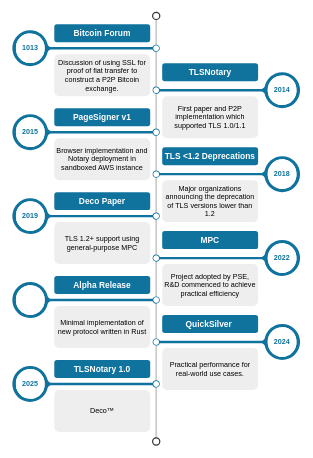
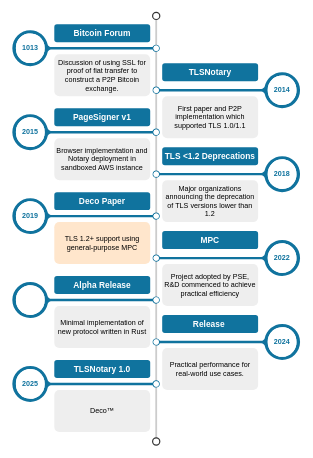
  <mxCell id="0" />
  <mxCell id="1" parent="0" />
  <mxCell id="2" value="" style="endArrow=none;html=1;strokeWidth=3;strokeColor=#CCCCCC;labelBackgroundColor=none;fontSize=16;rounded=0;exitX=0.5;exitY=1;exitDx=0;exitDy=0;entryX=0.5;entryY=0;entryDx=0;entryDy=0;" edge="1" parent="1" source="3" target="28"><mxGeometry relative="1" as="geometry"><mxPoint x="260" y="440" as="sourcePoint" /><mxPoint x="260" y="918" as="targetPoint" /></mxGeometry></mxCell>
  <mxCell id="3" value="" style="ellipse;whiteSpace=wrap;html=1;aspect=fixed;shadow=0;fillColor=none;strokeColor=#333333;fontSize=16;align=center;strokeWidth=2;" vertex="1" parent="1"><mxGeometry x="254" y="20" width="12" height="12" as="geometry" /></mxCell>
  <mxCell id="4" value="" style="verticalLabelPosition=middle;verticalAlign=middle;html=1;shape=mxgraph.infographic.circularCallout2;dy=15;strokeColor=#10739E;labelPosition=center;align=center;fontColor=#10739E;fontStyle=1;fontSize=24;shadow=0;direction=north;" vertex="1" parent="1"><mxGeometry x="20" y="50" width="246" height="60" as="geometry" /></mxCell>
  <mxCell id="5" value="" style="verticalLabelPosition=middle;verticalAlign=middle;html=1;shape=mxgraph.infographic.circularCallout2;dy=15;strokeColor=#10739E;labelPosition=center;align=center;fontColor=#F2931E;fontStyle=1;fontSize=24;shadow=0;direction=north;flipH=1;" vertex="1" parent="1"><mxGeometry x="254" y="120" width="246" height="60" as="geometry" /></mxCell>
  <mxCell id="6" value="Bitcoin Forum" style="fillColor=#10739E;strokecolor=none;rounded=1;fontColor=#FFFFFF;strokeColor=none;fontStyle=1;fontSize=14;whiteSpace=wrap;html=1;" vertex="1" parent="1"><mxGeometry x="90" y="40" width="160" height="30" as="geometry" /></mxCell>
  <mxCell id="7" value="TLSNotary" style="fillColor=#10739E;strokecolor=none;rounded=1;fontColor=#FFFFFF;strokeColor=none;fontStyle=1;fontSize=14;whiteSpace=wrap;html=1;" vertex="1" parent="1"><mxGeometry x="270" y="105" width="160" height="30" as="geometry" /></mxCell>
  <mxCell id="8" value="Discussion of using SSL for proof of fiat transfer to construct a P2P Bitcoin exchange." style="rounded=1;strokeColor=none;fillColor=#EEEEEE;align=center;arcSize=12;verticalAlign=middle;whiteSpace=wrap;fontSize=12;" vertex="1" parent="1"><mxGeometry x="90" y="90" width="160" height="70" as="geometry" /></mxCell>
  <mxCell id="9" value="First paper and P2P implementation which supported TLS 1.0/1.1" style="rounded=1;strokeColor=none;fillColor=#EEEEEE;align=center;arcSize=12;verticalAlign=middle;fontSize=12;whiteSpace=wrap;" vertex="1" parent="1"><mxGeometry x="270" y="160" width="160" height="70" as="geometry" /></mxCell>
  <mxCell id="10" value="" style="verticalLabelPosition=middle;verticalAlign=middle;html=1;shape=mxgraph.infographic.circularCallout2;dy=15;strokeColor=#10739E;labelPosition=center;align=center;fontColor=#10739E;fontStyle=1;fontSize=24;shadow=0;direction=north;" vertex="1" parent="1"><mxGeometry x="20" y="190" width="246" height="60" as="geometry" /></mxCell>
  <mxCell id="11" value="" style="verticalLabelPosition=middle;verticalAlign=middle;html=1;shape=mxgraph.infographic.circularCallout2;dy=15;strokeColor=#10739E;labelPosition=center;align=center;fontColor=#F2931E;fontStyle=1;fontSize=24;shadow=0;direction=north;flipH=1;" vertex="1" parent="1"><mxGeometry x="254" y="260" width="246" height="60" as="geometry" /></mxCell>
  <mxCell id="12" value="PageSigner v1" style="fillColor=#10739E;strokecolor=none;rounded=1;fontColor=#FFFFFF;strokeColor=none;fontStyle=1;fontSize=14;whiteSpace=wrap;html=1;" vertex="1" parent="1"><mxGeometry x="90" y="180" width="160" height="30" as="geometry" /></mxCell>
  <mxCell id="13" value="TLS &amp;lt;1.2 Deprecations" style="fillColor=#10739E;strokecolor=none;rounded=1;fontColor=#FFFFFF;strokeColor=none;fontStyle=1;fontSize=14;whiteSpace=wrap;html=1;" vertex="1" parent="1"><mxGeometry x="270" y="245" width="160" height="30" as="geometry" /></mxCell>
  <mxCell id="14" value="Browser implementation and Notary deployment in sandboxed AWS instance" style="rounded=1;strokeColor=none;fillColor=#EEEEEE;align=center;arcSize=12;verticalAlign=middle;whiteSpace=wrap;fontSize=12;" vertex="1" parent="1"><mxGeometry x="90" y="230" width="160" height="70" as="geometry" /></mxCell>
  <mxCell id="15" value="Major organizations announcing the deprecation of TLS versions lower than 1.2" style="rounded=1;strokeColor=none;fillColor=#EEEEEE;align=center;arcSize=12;verticalAlign=middle;whiteSpace=wrap;fontSize=12;" vertex="1" parent="1"><mxGeometry x="270" y="300" width="160" height="70" as="geometry" /></mxCell>
  <mxCell id="16" value="" style="verticalLabelPosition=middle;verticalAlign=middle;html=1;shape=mxgraph.infographic.circularCallout2;dy=15;strokeColor=#10739E;labelPosition=center;align=center;fontColor=#10739E;fontStyle=1;fontSize=24;shadow=0;direction=north;" vertex="1" parent="1"><mxGeometry x="20" y="330" width="246" height="60" as="geometry" /></mxCell>
  <mxCell id="17" value="" style="verticalLabelPosition=middle;verticalAlign=middle;html=1;shape=mxgraph.infographic.circularCallout2;dy=15;strokeColor=#10739E;labelPosition=center;align=center;fontColor=#F2931E;fontStyle=1;fontSize=24;shadow=0;direction=north;flipH=1;" vertex="1" parent="1"><mxGeometry x="254" y="400" width="246" height="60" as="geometry" /></mxCell>
  <mxCell id="18" value="Deco Paper" style="fillColor=#10739E;strokecolor=none;rounded=1;fontColor=#FFFFFF;strokeColor=none;fontStyle=1;fontSize=14;whiteSpace=wrap;html=1;" vertex="1" parent="1"><mxGeometry x="90" y="320" width="160" height="30" as="geometry" /></mxCell>
  <mxCell id="19" value="MPC" style="fillColor=#10739E;strokecolor=none;rounded=1;fontColor=#FFFFFF;strokeColor=none;fontStyle=1;fontSize=14;whiteSpace=wrap;html=1;" vertex="1" parent="1"><mxGeometry x="270" y="385" width="160" height="30" as="geometry" /></mxCell>
- <mxCell id="20" value="TLS 1.2+ support using&#10;general-purpose MPC" style="rounded=1;strokeColor=none;fillColor=#EEEEEE;align=center;arcSize=12;verticalAlign=middle;whiteSpace=wrap;fontSize=12;" vertex="1" parent="1"><mxGeometry x="90" y="370" width="160" height="70" as="geometry" /></mxCell>
+ <mxCell id="20" value="TLS 1.2+ support using&#10;general-purpose MPC" style="rounded=1;strokeColor=none;fillColor=#ffe6cc;align=center;arcSize=12;verticalAlign=middle;whiteSpace=wrap;fontSize=12;" vertex="1" parent="1"><mxGeometry x="90" y="370" width="160" height="70" as="geometry" /></mxCell>
  <mxCell id="21" value="Project adopted by PSE, R&amp;D commenced to achieve practical efficiency" style="rounded=1;strokeColor=none;fillColor=#EEEEEE;align=center;arcSize=12;verticalAlign=middle;whiteSpace=wrap;fontSize=12;" vertex="1" parent="1"><mxGeometry x="270" y="440" width="160" height="70" as="geometry" /></mxCell>
  <mxCell id="22" value="" style="verticalLabelPosition=middle;verticalAlign=middle;html=1;shape=mxgraph.infographic.circularCallout2;dy=15;strokeColor=#10739E;labelPosition=center;align=center;fontColor=#10739E;fontStyle=1;fontSize=24;shadow=0;direction=north;" vertex="1" parent="1"><mxGeometry x="20" y="470" width="246" height="60" as="geometry" /></mxCell>
  <mxCell id="23" value="" style="verticalLabelPosition=middle;verticalAlign=middle;html=1;shape=mxgraph.infographic.circularCallout2;dy=15;strokeColor=#10739E;labelPosition=center;align=center;fontColor=#F2931E;fontStyle=1;fontSize=24;shadow=0;direction=north;flipH=1;" vertex="1" parent="1"><mxGeometry x="254" y="540" width="246" height="60" as="geometry" /></mxCell>
  <mxCell id="24" value="Alpha Release" style="fillColor=#10739E;strokecolor=none;rounded=1;fontColor=#FFFFFF;strokeColor=none;fontStyle=1;fontSize=14;whiteSpace=wrap;html=1;" vertex="1" parent="1"><mxGeometry x="90" y="460" width="160" height="30" as="geometry" /></mxCell>
- <mxCell id="25" value="QuickSilver&amp;nbsp;" style="fillColor=#10739E;strokecolor=none;rounded=1;fontColor=#FFFFFF;strokeColor=none;fontStyle=1;fontSize=14;whiteSpace=wrap;html=1;" vertex="1" parent="1"><mxGeometry x="270" y="525" width="160" height="30" as="geometry" /></mxCell>
+ <mxCell id="25" value="Release&amp;nbsp;" style="fillColor=#10739E;strokecolor=none;rounded=1;fontColor=#FFFFFF;strokeColor=none;fontStyle=1;fontSize=14;whiteSpace=wrap;html=1;" vertex="1" parent="1"><mxGeometry x="270" y="525" width="160" height="30" as="geometry" /></mxCell>
  <mxCell id="26" value="Minimal implementation of new protocol written in Rust" style="rounded=1;strokeColor=none;fillColor=#EEEEEE;align=center;arcSize=12;verticalAlign=middle;whiteSpace=wrap;fontSize=12;" vertex="1" parent="1"><mxGeometry x="90" y="510" width="160" height="70" as="geometry" /></mxCell>
  <mxCell id="27" value="Practical performance for real-world use cases." style="rounded=1;strokeColor=none;fillColor=#EEEEEE;align=center;arcSize=12;verticalAlign=middle;whiteSpace=wrap;fontSize=12;" vertex="1" parent="1"><mxGeometry x="270" y="580" width="160" height="70" as="geometry" /></mxCell>
  <mxCell id="28" value="" style="ellipse;whiteSpace=wrap;html=1;aspect=fixed;shadow=0;fillColor=none;strokeColor=#333333;fontSize=16;align=center;strokeWidth=2;" vertex="1" parent="1"><mxGeometry x="254" y="730" width="12" height="12" as="geometry" /></mxCell>
  <mxCell id="29" value="" style="verticalLabelPosition=middle;verticalAlign=middle;html=1;shape=mxgraph.infographic.circularCallout2;dy=15;strokeColor=#10739E;labelPosition=center;align=center;fontColor=#10739E;fontStyle=1;fontSize=24;shadow=0;direction=north;" vertex="1" parent="1"><mxGeometry x="20" y="610" width="246" height="60" as="geometry" /></mxCell>
  <mxCell id="30" value="TLSNotary 1.0" style="fillColor=#10739E;strokecolor=none;rounded=1;fontColor=#FFFFFF;strokeColor=none;fontStyle=1;fontSize=14;whiteSpace=wrap;html=1;" vertex="1" parent="1"><mxGeometry x="90" y="600" width="160" height="30" as="geometry" /></mxCell>
  <mxCell id="31" value="Deco™️" style="rounded=1;strokeColor=none;fillColor=#EEEEEE;align=center;arcSize=12;verticalAlign=middle;whiteSpace=wrap;fontSize=12;" vertex="1" parent="1"><mxGeometry x="90" y="650" width="160" height="70" as="geometry" /></mxCell>
  <mxCell id="32" value="&lt;div style=&quot;&quot;&gt;&lt;b style=&quot;color: rgb(16, 115, 158);&quot;&gt;1013&lt;/b&gt;&lt;/div&gt;&lt;span style=&quot;forced-color-adjust: none; color: rgb(0, 0, 0); font-family: Helvetica; font-size: 10px; font-style: normal; font-variant-ligatures: normal; font-variant-caps: normal; font-weight: 400; letter-spacing: normal; orphans: 2; text-indent: 0px; text-transform: none; widows: 2; word-spacing: 0px; -webkit-text-stroke-width: 0px; white-space: normal; background-color: rgb(236, 236, 236); text-decoration-thickness: initial; text-decoration-style: initial; text-decoration-color: initial;&quot; id=&quot;docs-internal-guid-7e40dd21-7fff-bcae-9b9d-4fc4d743fc2d&quot;&gt;&lt;/span&gt;" style="text;whiteSpace=wrap;html=1;align=center;verticalAlign=middle;" vertex="1" parent="1"><mxGeometry x="20" y="50" width="60" height="60" as="geometry" /></mxCell>
  <mxCell id="33" value="&lt;div style=&quot;&quot;&gt;&lt;b style=&quot;color: rgb(16, 115, 158);&quot;&gt;2014&lt;/b&gt;&lt;/div&gt;&lt;span style=&quot;forced-color-adjust: none; color: rgb(0, 0, 0); font-family: Helvetica; font-size: 10px; font-style: normal; font-variant-ligatures: normal; font-variant-caps: normal; font-weight: 400; letter-spacing: normal; orphans: 2; text-indent: 0px; text-transform: none; widows: 2; word-spacing: 0px; -webkit-text-stroke-width: 0px; white-space: normal; background-color: rgb(236, 236, 236); text-decoration-thickness: initial; text-decoration-style: initial; text-decoration-color: initial;&quot; id=&quot;docs-internal-guid-7e40dd21-7fff-bcae-9b9d-4fc4d743fc2d&quot;&gt;&lt;/span&gt;" style="text;whiteSpace=wrap;html=1;align=center;verticalAlign=middle;" vertex="1" parent="1"><mxGeometry x="440" y="120" width="60" height="60" as="geometry" /></mxCell>
  <mxCell id="34" value="&lt;div style=&quot;&quot;&gt;&lt;b style=&quot;color: rgb(16, 115, 158);&quot;&gt;2015&lt;/b&gt;&lt;/div&gt;&lt;span style=&quot;forced-color-adjust: none; color: rgb(0, 0, 0); font-family: Helvetica; font-size: 10px; font-style: normal; font-variant-ligatures: normal; font-variant-caps: normal; font-weight: 400; letter-spacing: normal; orphans: 2; text-indent: 0px; text-transform: none; widows: 2; word-spacing: 0px; -webkit-text-stroke-width: 0px; white-space: normal; background-color: rgb(236, 236, 236); text-decoration-thickness: initial; text-decoration-style: initial; text-decoration-color: initial;&quot; id=&quot;docs-internal-guid-7e40dd21-7fff-bcae-9b9d-4fc4d743fc2d&quot;&gt;&lt;/span&gt;" style="text;whiteSpace=wrap;html=1;align=center;verticalAlign=middle;" vertex="1" parent="1"><mxGeometry x="20" y="190" width="60" height="60" as="geometry" /></mxCell>
  <mxCell id="35" value="&lt;div style=&quot;&quot;&gt;&lt;b style=&quot;color: rgb(16, 115, 158);&quot;&gt;2018&lt;/b&gt;&lt;/div&gt;&lt;span style=&quot;forced-color-adjust: none; color: rgb(0, 0, 0); font-family: Helvetica; font-size: 10px; font-style: normal; font-variant-ligatures: normal; font-variant-caps: normal; font-weight: 400; letter-spacing: normal; orphans: 2; text-indent: 0px; text-transform: none; widows: 2; word-spacing: 0px; -webkit-text-stroke-width: 0px; white-space: normal; background-color: rgb(236, 236, 236); text-decoration-thickness: initial; text-decoration-style: initial; text-decoration-color: initial;&quot; id=&quot;docs-internal-guid-7e40dd21-7fff-bcae-9b9d-4fc4d743fc2d&quot;&gt;&lt;/span&gt;" style="text;whiteSpace=wrap;html=1;align=center;verticalAlign=middle;" vertex="1" parent="1"><mxGeometry x="440" y="260" width="60" height="60" as="geometry" /></mxCell>
  <mxCell id="36" value="&lt;div style=&quot;&quot;&gt;&lt;b style=&quot;color: rgb(16, 115, 158);&quot;&gt;2019&lt;/b&gt;&lt;/div&gt;&lt;span style=&quot;forced-color-adjust: none; color: rgb(0, 0, 0); font-family: Helvetica; font-size: 10px; font-style: normal; font-variant-ligatures: normal; font-variant-caps: normal; font-weight: 400; letter-spacing: normal; orphans: 2; text-indent: 0px; text-transform: none; widows: 2; word-spacing: 0px; -webkit-text-stroke-width: 0px; white-space: normal; background-color: rgb(236, 236, 236); text-decoration-thickness: initial; text-decoration-style: initial; text-decoration-color: initial;&quot; id=&quot;docs-internal-guid-7e40dd21-7fff-bcae-9b9d-4fc4d743fc2d&quot;&gt;&lt;/span&gt;" style="text;whiteSpace=wrap;html=1;align=center;verticalAlign=middle;" vertex="1" parent="1"><mxGeometry x="20" y="330" width="60" height="60" as="geometry" /></mxCell>
  <mxCell id="37" value="&lt;div style=&quot;&quot;&gt;&lt;b style=&quot;color: rgb(16, 115, 158);&quot;&gt;2022&lt;/b&gt;&lt;/div&gt;&lt;span style=&quot;forced-color-adjust: none; color: rgb(0, 0, 0); font-family: Helvetica; font-size: 10px; font-style: normal; font-variant-ligatures: normal; font-variant-caps: normal; font-weight: 400; letter-spacing: normal; orphans: 2; text-indent: 0px; text-transform: none; widows: 2; word-spacing: 0px; -webkit-text-stroke-width: 0px; white-space: normal; background-color: rgb(236, 236, 236); text-decoration-thickness: initial; text-decoration-style: initial; text-decoration-color: initial;&quot; id=&quot;docs-internal-guid-7e40dd21-7fff-bcae-9b9d-4fc4d743fc2d&quot;&gt;&lt;/span&gt;" style="text;whiteSpace=wrap;html=1;align=center;verticalAlign=middle;" vertex="1" parent="1"><mxGeometry x="440" y="400" width="60" height="60" as="geometry" /></mxCell>
  <mxCell id="38" value="&lt;div style=&quot;&quot;&gt;&lt;b style=&quot;color: rgb(16, 115, 158);&quot;&gt;2024&lt;/b&gt;&lt;/div&gt;&lt;span style=&quot;forced-color-adjust: none; color: rgb(0, 0, 0); font-family: Helvetica; font-size: 10px; font-style: normal; font-variant-ligatures: normal; font-variant-caps: normal; font-weight: 400; letter-spacing: normal; orphans: 2; text-indent: 0px; text-transform: none; widows: 2; word-spacing: 0px; -webkit-text-stroke-width: 0px; white-space: normal; background-color: rgb(236, 236, 236); text-decoration-thickness: initial; text-decoration-style: initial; text-decoration-color: initial;&quot; id=&quot;docs-internal-guid-7e40dd21-7fff-bcae-9b9d-4fc4d743fc2d&quot;&gt;&lt;/span&gt;" style="text;whiteSpace=wrap;html=1;align=center;verticalAlign=middle;" vertex="1" parent="1"><mxGeometry x="440" y="540" width="60" height="60" as="geometry" /></mxCell>
  <mxCell id="39" value="&lt;div style=&quot;&quot;&gt;&lt;b style=&quot;color: rgb(16, 115, 158);&quot;&gt;2025&lt;/b&gt;&lt;/div&gt;&lt;span style=&quot;forced-color-adjust: none; color: rgb(0, 0, 0); font-family: Helvetica; font-size: 10px; font-style: normal; font-variant-ligatures: normal; font-variant-caps: normal; font-weight: 400; letter-spacing: normal; orphans: 2; text-indent: 0px; text-transform: none; widows: 2; word-spacing: 0px; -webkit-text-stroke-width: 0px; white-space: normal; background-color: rgb(236, 236, 236); text-decoration-thickness: initial; text-decoration-style: initial; text-decoration-color: initial;&quot; id=&quot;docs-internal-guid-7e40dd21-7fff-bcae-9b9d-4fc4d743fc2d&quot;&gt;&lt;/span&gt;" style="text;whiteSpace=wrap;html=1;align=center;verticalAlign=middle;" vertex="1" parent="1"><mxGeometry x="20" y="610" width="60" height="60" as="geometry" /></mxCell>
